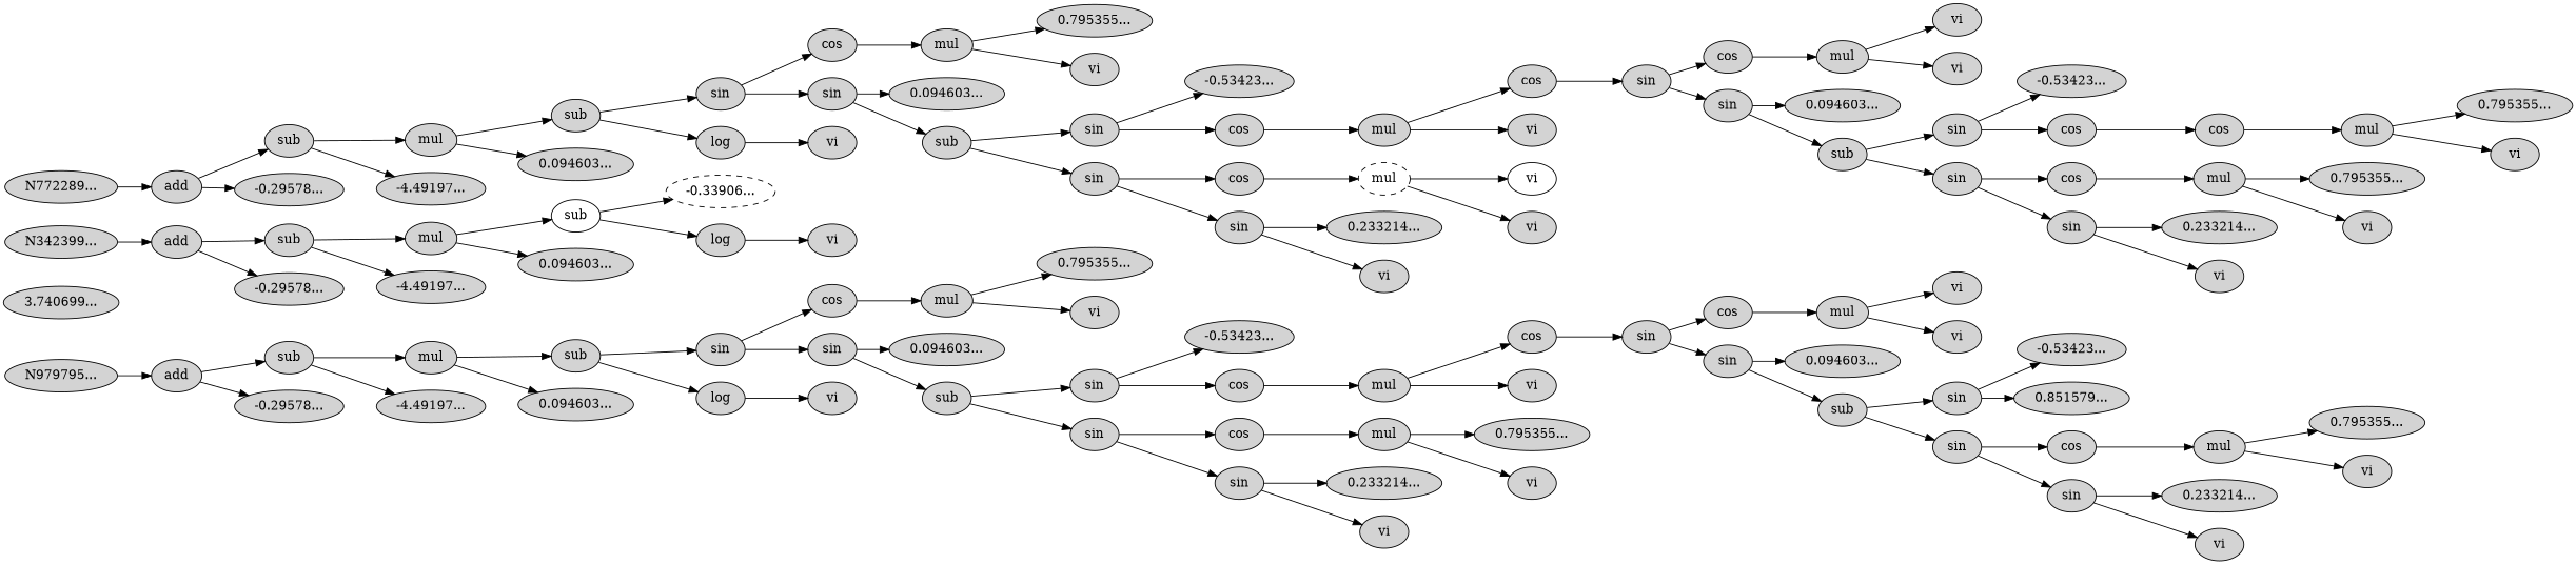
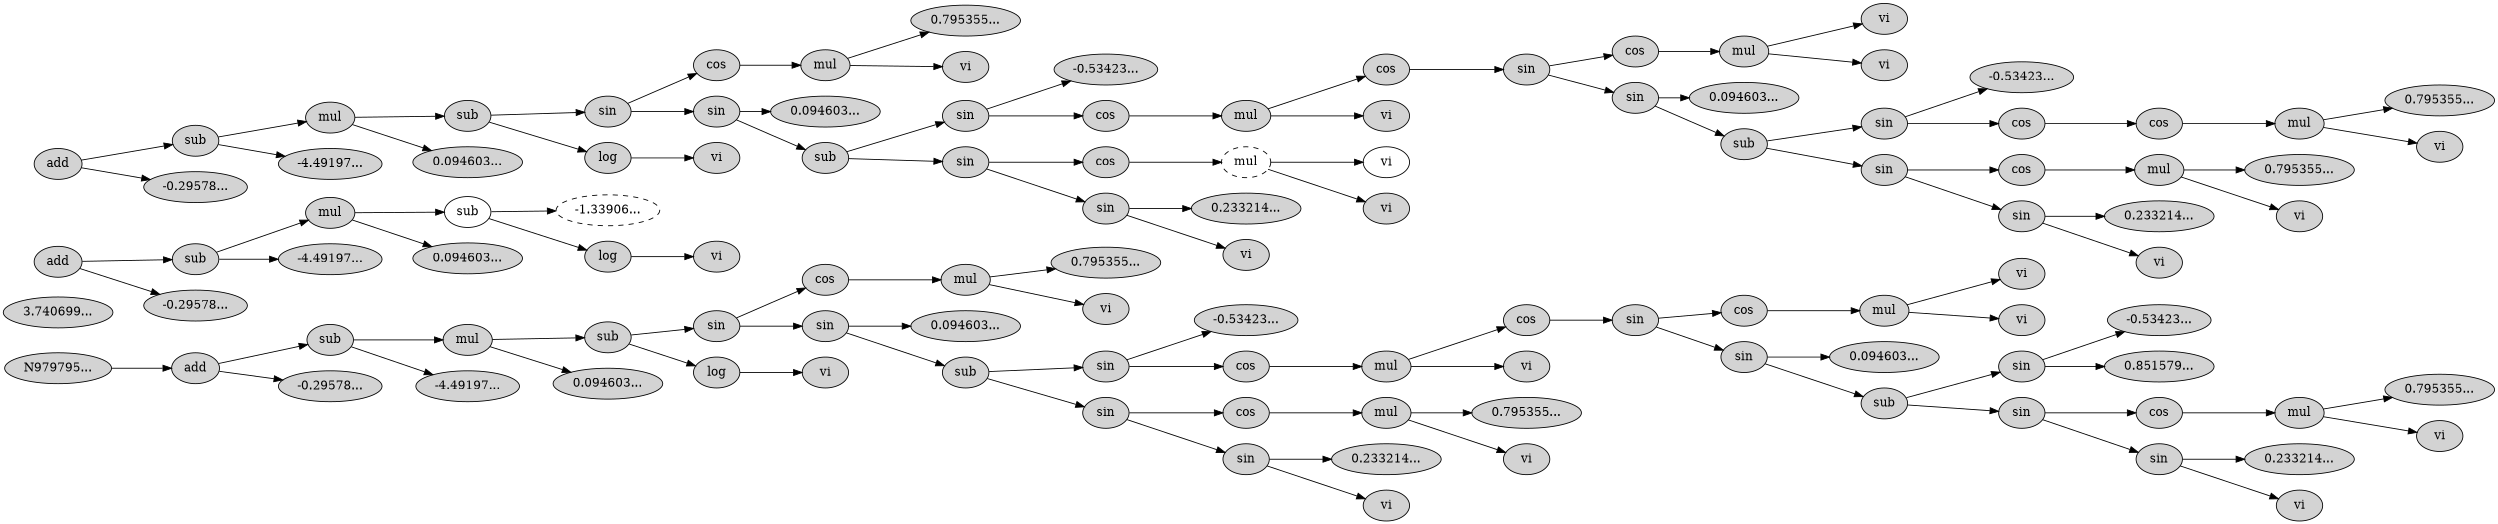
  digraph {
    rankdir=LR
    node [style=filled]
    n1 [label="N979795..."]
    n2 [label=add]
    n3 [label=sub]
    n4 [label="-0.29578..."]
    n5 [label=mul]
    n6 [label="-4.49197..."]
    n7 [label=sub]
    n8 [label="0.094603..."]
    n9 [label=sin]
    n10 [label=log]
    n11 [label=cos]
    n12 [label=sin]
    n13 [label=vi]
    n14 [label=mul]
    n15 [label="0.094603..."]
    n16 [label=sub]
    n17 [label="0.795355..."]
    n18 [label=vi]
    n19 [label=sin]
    n20 [label=sin]
    n21 [label="-0.53423..."]
    n22 [label=cos]
    n23 [label=cos]
    n24 [label=sin]
    n25 [label=mul]
    n26 [label=cos]
    n27 [label=vi]
    n28 [label=sin]
    n29 [label=cos]
    n30 [label=sin]
    n31 [label=mul]
    n32 [label="0.094603..."]
    n33 [label=sub]
    n34 [label=vi]
    n35 [label=vi]
    n36 [label=sin]
    n37 [label=sin]
    n38 [label="-0.53423..."]
    n39 [label="0.851579..."]
    n40 [label=cos]
    n41 [label=sin]
    n42 [label=mul]
    n43 [label="0.233214..."]
    n44 [label=vi]
    n45 [label="0.795355..."]
    n46 [label=vi]
    n47 [label=mul]
    n48 [label="0.233214..."]
    n49 [label=vi]
    n50 [label="0.795355..."]
    n51 [label=vi]
    n52 [label="3.740699..."]
-   n53 [label="N342399..."]
    n54 [label=add]
    n55 [label=sub]
    n56 [label="-0.29578..."]
    n57 [label=mul]
    n58 [label="-4.49197..."]
    n59 [label=sub style=solid]
    n60 [label="0.094603..."]
-   n61 [label="-0.33906..." style=dashed]
+   n61 [label="-1.33906..." style=dashed]
    n62 [label=log]
    n63 [label=vi]
-   n64 [label="N772289..."]
    n65 [label=add]
    n66 [label=sub]
    n67 [label="-0.29578..."]
    n68 [label=mul]
    n69 [label="-4.49197..."]
    n70 [label=sub]
    n71 [label="0.094603..."]
    n72 [label=sin]
    n73 [label=log]
    n74 [label=cos]
    n75 [label=sin]
    n76 [label=vi]
    n77 [label=mul]
    n78 [label="0.094603..."]
    n79 [label=sub]
    n80 [label="0.795355..."]
    n81 [label=vi]
    n82 [label=sin]
    n83 [label=sin]
    n84 [label="-0.53423..."]
    n85 [label=cos]
    n86 [label=cos]
    n87 [label=sin]
    n88 [label=mul]
    n89 [label=cos]
    n90 [label=vi]
    n91 [label=sin]
    n92 [label=cos]
    n93 [label=sin]
    n94 [label=mul]
    n95 [label="0.094603..."]
    n96 [label=sub]
    n97 [label=vi]
    n98 [label=vi]
    n99 [label=sin]
    n100 [label=sin]
    n101 [label="-0.53423..."]
    n102 [label=cos]
    n103 [label=cos]
    n104 [label=sin]
    n105 [label=cos]
    n106 [label=mul]
    n107 [label="0.795355..."]
    n108 [label=vi]
    n109 [label=mul]
    n110 [label="0.233214..."]
    n111 [label=vi]
    n112 [label="0.795355..."]
    n113 [label=vi]
    n114 [label=mul style=dashed]
    n115 [label="0.233214..."]
    n116 [label=vi]
    n117 [label=vi style=solid]
    n118 [label=vi]
    n1 -> n2
    n2 -> n3
    n2 -> n4
    n3 -> n5
    n3 -> n6
    n5 -> n7
    n5 -> n8
    n7 -> n9
    n7 -> n10
    n9 -> n11
    n9 -> n12
    n10 -> n13
    n11 -> n14
    n12 -> n15
    n12 -> n16
    n14 -> n17
    n14 -> n18
    n16 -> n19
    n16 -> n20
    n19 -> n21
    n19 -> n22
    n20 -> n23
    n20 -> n24
    n22 -> n25
    n23 -> n47
    n24 -> n48
    n24 -> n49
    n25 -> n26
    n25 -> n27
    n26 -> n28
    n28 -> n29
    n28 -> n30
    n29 -> n31
    n30 -> n32
    n30 -> n33
    n31 -> n34
    n31 -> n35
    n33 -> n36
    n33 -> n37
    n36 -> n38
    n36 -> n39
    n37 -> n40
    n37 -> n41
    n40 -> n42
    n41 -> n43
    n41 -> n44
    n42 -> n45
    n42 -> n46
    n47 -> n50
    n47 -> n51
-   n53 -> n54
    n54 -> n55
    n54 -> n56
    n55 -> n57
    n55 -> n58
    n57 -> n59
    n57 -> n60
    n59 -> n61
    n59 -> n62
    n62 -> n63
-   n64 -> n65
    n65 -> n66
    n65 -> n67
    n66 -> n68
    n66 -> n69
    n68 -> n70
    n68 -> n71
    n70 -> n72
    n70 -> n73
    n72 -> n74
    n72 -> n75
    n73 -> n76
    n74 -> n77
    n75 -> n78
    n75 -> n79
    n77 -> n80
    n77 -> n81
    n79 -> n82
    n79 -> n83
    n82 -> n84
    n82 -> n85
    n83 -> n86
    n83 -> n87
    n85 -> n88
    n86 -> n114
    n87 -> n115
    n87 -> n116
    n88 -> n89
    n88 -> n90
    n89 -> n91
    n91 -> n92
    n91 -> n93
    n92 -> n94
    n93 -> n95
    n93 -> n96
    n94 -> n97
    n94 -> n98
    n96 -> n99
    n96 -> n100
    n99 -> n101
    n99 -> n102
    n100 -> n103
    n100 -> n104
    n102 -> n105
    n103 -> n109
    n104 -> n110
    n104 -> n111
    n105 -> n106
    n106 -> n107
    n106 -> n108
    n109 -> n112
    n109 -> n113
    n114 -> n117
    n114 -> n118
  }
